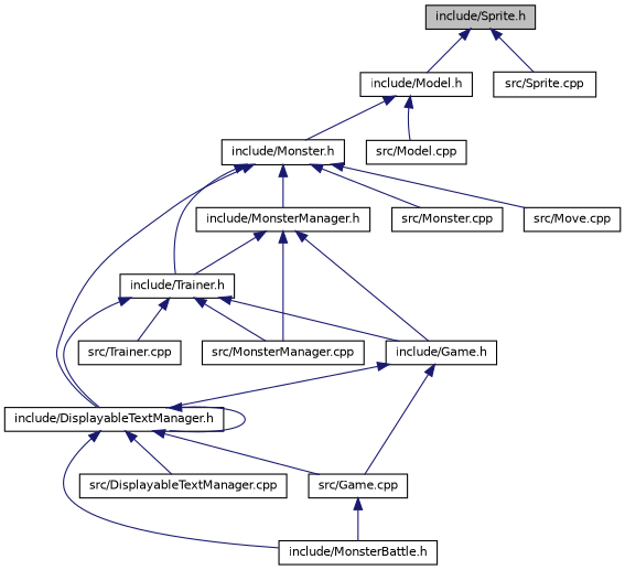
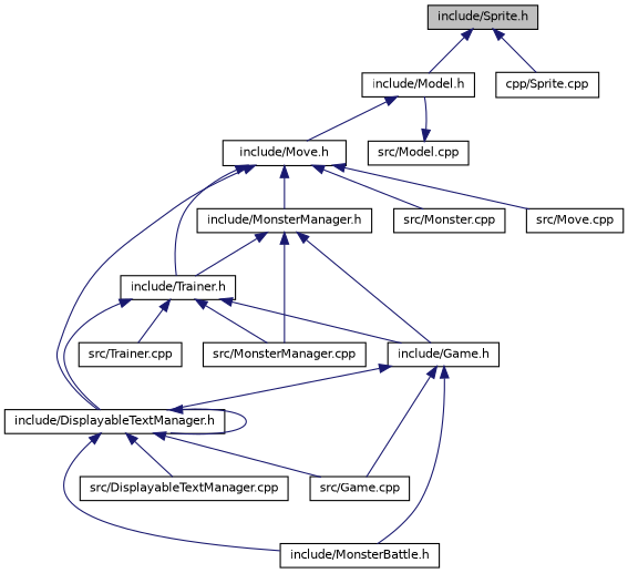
  digraph {
    node [color=black fillcolor=white fontname=Helvetica fontsize=10 shape=record style=filled]
    edge [color=midnightblue dir=back fontname=Helvetica fontsize=10 labelfontname=Helvetica labelfontsize=10 style=solid]
    n1 [fillcolor=grey75 fontcolor=black height=0.2 label="include/Sprite.h" width=0.4]
    n2 [height=0.2 label="include/Model.h" width=0.4]
-   n3 [height=0.2 label="src/Sprite.cpp" width=0.4]
-   n4 [height=0.2 label="include/Monster.h" width=0.4]
+   n3 [height=0.2 label="cpp/Sprite.cpp" width=0.4]
+   n4 [height=0.2 label="include/Move.h" width=0.4]
    n5 [height=0.2 label="src/Model.cpp" width=0.4]
    n6 [height=0.2 label="include/DisplayableTextManager.h" width=0.4]
    n7 [height=0.2 label="include/MonsterManager.h" width=0.4]
    n8 [height=0.2 label="include/Trainer.h" width=0.4]
    n9 [height=0.2 label="src/Monster.cpp" width=0.4]
    n10 [height=0.2 label="src/Move.cpp" width=0.4]
    n11 [height=0.2 label="include/MonsterBattle.h" width=0.4]
    n12 [height=0.2 label="src/DisplayableTextManager.cpp" width=0.4]
    n13 [height=0.2 label="src/Game.cpp" width=0.4]
    n14 [height=0.2 label="include/Game.h" width=0.4]
    n15 [height=0.2 label="src/MonsterManager.cpp" width=0.4]
    n16 [height=0.2 label="src/Trainer.cpp" width=0.4]
    n1 -> n2
    n1 -> n3
    n2 -> n4
-   n2 -> n5
+   n5 -> n2
    n4 -> n6
    n4 -> n7
    n4 -> n8
    n4 -> n9
    n4 -> n10
    n6 -> n6
    n6 -> n11
    n6 -> n12
    n6 -> n13
    n7 -> n8
    n7 -> n14
    n7 -> n15
    n8 -> n6
    n8 -> n14
    n8 -> n15
    n8 -> n16
    n14 -> n6
-   n13 -> n11
+   n14 -> n11
    n14 -> n13
  }
